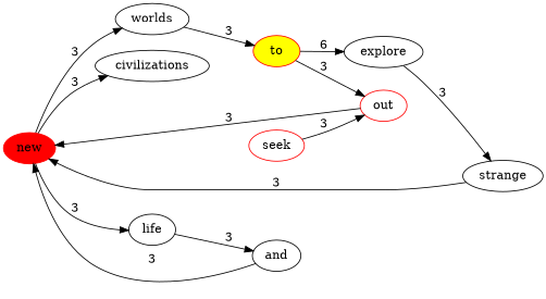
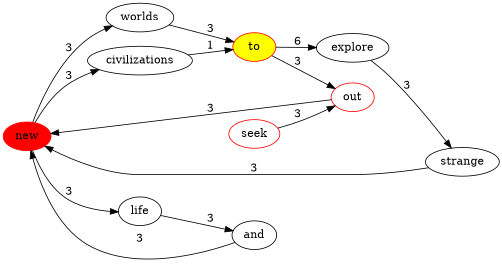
  digraph {
    rankdir=LR
    new [color=red fillcolor=red style=filled]
    worlds
    life
    civilizations
    to [color=red fillcolor=yellow style=filled]
    and
    out [color=red]
    seek [color=red]
    explore
    strange
    new -> worlds [label=3]
    new -> life [label=3]
    new -> civilizations [label=3]
    worlds -> to [label=3]
    life -> and [label=3]
+   civilizations -> to [label=1]
    to -> out [label=3]
    to -> explore [label=6]
    and -> new [label=3]
    out -> new [label=3]
    seek -> out [label=3]
    explore -> strange [label=3]
    strange -> new [label=3]
  }
